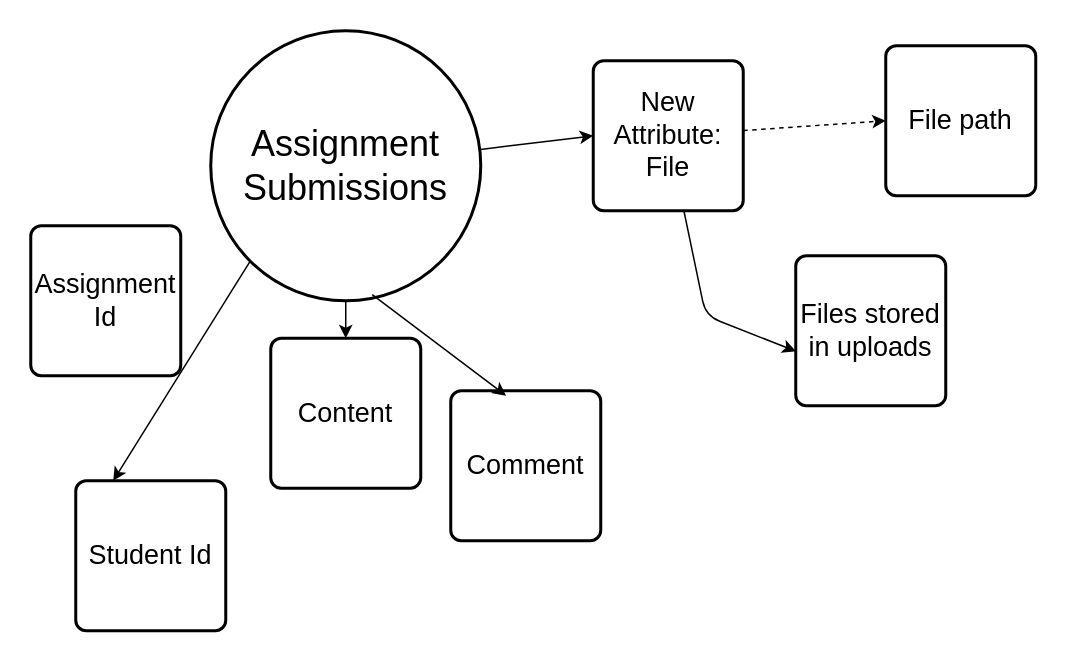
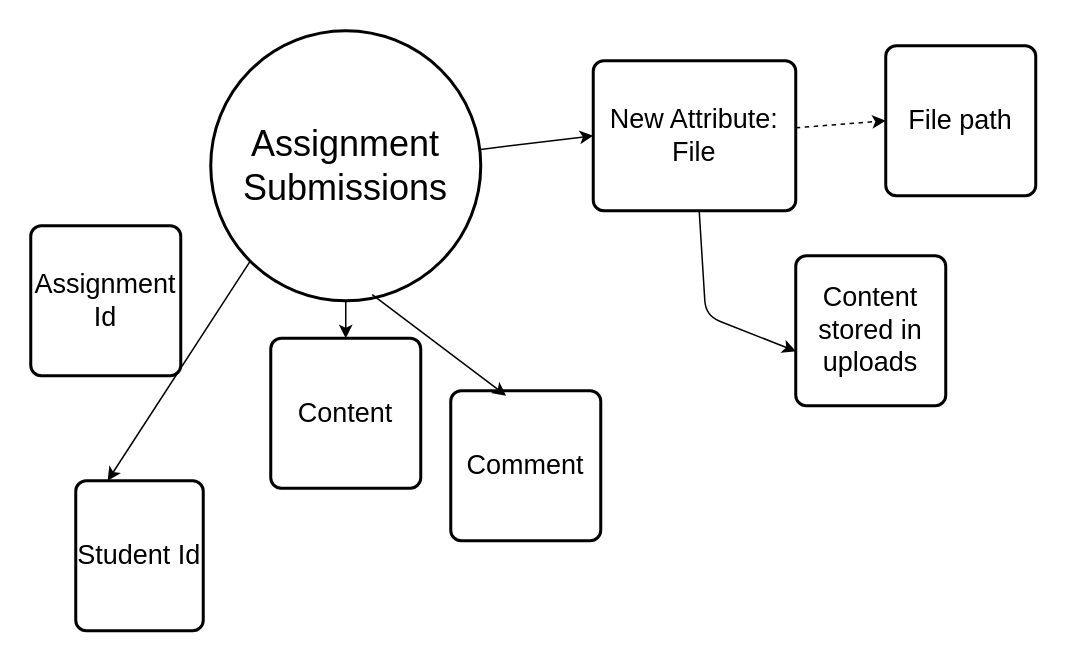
  <mxCell id="0" />
  <mxCell id="1" parent="0" />
  <mxCell id="2" style="edgeStyle=none;html=1;" edge="1" parent="1" source="5" target="6"><mxGeometry relative="1" as="geometry"><mxPoint x="230" y="310" as="targetPoint" /></mxGeometry></mxCell>
  <mxCell id="3" style="edgeStyle=none;html=1;exitX=0.145;exitY=0.855;exitDx=0;exitDy=0;exitPerimeter=0;entryX=0.25;entryY=0;entryDx=0;entryDy=0;" edge="1" parent="1" source="5" target="9"><mxGeometry relative="1" as="geometry" /></mxCell>
  <mxCell id="4" style="edgeStyle=none;html=1;entryX=0;entryY=0.5;entryDx=0;entryDy=0;" edge="1" parent="1" source="5" target="10"><mxGeometry relative="1" as="geometry" /></mxCell>
  <mxCell id="5" value="&lt;font style=&quot;font-size: 24px;&quot;&gt;Assignment&lt;/font&gt;&lt;div&gt;&lt;font style=&quot;font-size: 24px;&quot;&gt;Submissions&lt;/font&gt;&lt;/div&gt;" style="strokeWidth=2;html=1;shape=mxgraph.flowchart.start_2;whiteSpace=wrap;" vertex="1" parent="1"><mxGeometry x="140" y="20" width="180" height="180" as="geometry" /></mxCell>
  <mxCell id="6" value="&lt;font style=&quot;font-size: 18px;&quot;&gt;Content&lt;/font&gt;" style="rounded=1;whiteSpace=wrap;html=1;absoluteArcSize=1;arcSize=14;strokeWidth=2;" vertex="1" parent="1"><mxGeometry x="180" y="225" width="100" height="100" as="geometry" /></mxCell>
  <mxCell id="7" value="&lt;font style=&quot;font-size: 18px;&quot;&gt;Comment&lt;/font&gt;" style="rounded=1;whiteSpace=wrap;html=1;absoluteArcSize=1;arcSize=14;strokeWidth=2;" vertex="1" parent="1"><mxGeometry x="300" y="260" width="100" height="100" as="geometry" /></mxCell>
  <mxCell id="8" style="edgeStyle=none;html=1;entryX=0.369;entryY=0.033;entryDx=0;entryDy=0;entryPerimeter=0;exitX=0.598;exitY=0.977;exitDx=0;exitDy=0;exitPerimeter=0;" edge="1" parent="1" source="5" target="7"><mxGeometry relative="1" as="geometry" /></mxCell>
- <mxCell id="9" value="&lt;span style=&quot;font-size: 18px;&quot;&gt;Student Id&lt;/span&gt;" style="rounded=1;whiteSpace=wrap;html=1;absoluteArcSize=1;arcSize=14;strokeWidth=2;" vertex="1" parent="1"><mxGeometry x="50" y="320" width="100" height="100" as="geometry" /></mxCell>
- <mxCell id="10" value="&lt;span style=&quot;font-size: 18px;&quot;&gt;New Attribute:&lt;/span&gt;&lt;div&gt;&lt;span style=&quot;font-size: 18px;&quot;&gt;File&lt;/span&gt;&lt;/div&gt;" style="rounded=1;whiteSpace=wrap;html=1;absoluteArcSize=1;arcSize=14;strokeWidth=2;" vertex="1" parent="1"><mxGeometry x="395" y="40" width="100" height="100" as="geometry" /></mxCell>
+ <mxCell id="9" value="&lt;span style=&quot;font-size: 18px;&quot;&gt;Student Id&lt;/span&gt;" style="rounded=1;whiteSpace=wrap;html=1;absoluteArcSize=1;arcSize=14;strokeWidth=2;" vertex="1" parent="1"><mxGeometry x="50" y="320" width="85" height="100" as="geometry" /></mxCell>
+ <mxCell id="10" value="&lt;span style=&quot;font-size: 18px;&quot;&gt;New Attribute:&lt;/span&gt;&lt;div&gt;&lt;span style=&quot;font-size: 18px;&quot;&gt;File&lt;/span&gt;&lt;/div&gt;" style="rounded=1;whiteSpace=wrap;html=1;absoluteArcSize=1;arcSize=14;strokeWidth=2;" vertex="1" parent="1"><mxGeometry x="395" y="40" width="135" height="100" as="geometry" /></mxCell>
  <mxCell id="11" value="&lt;span style=&quot;font-size: 18px;&quot;&gt;File path&lt;/span&gt;" style="rounded=1;whiteSpace=wrap;html=1;absoluteArcSize=1;arcSize=14;strokeWidth=2;" vertex="1" parent="1"><mxGeometry x="590" y="30" width="100" height="100" as="geometry" /></mxCell>
  <mxCell id="12" style="edgeStyle=none;html=1;entryX=0;entryY=0.5;entryDx=0;entryDy=0;dashed=1;" edge="1" parent="1" source="10" target="11"><mxGeometry relative="1" as="geometry" /></mxCell>
- <mxCell id="13" value="&lt;span style=&quot;font-size: 18px;&quot;&gt;Files stored in uploads&lt;/span&gt;" style="rounded=1;whiteSpace=wrap;html=1;absoluteArcSize=1;arcSize=14;strokeWidth=2;" vertex="1" parent="1"><mxGeometry x="530" y="170" width="100" height="100" as="geometry" /></mxCell>
+ <mxCell id="13" value="&lt;span style=&quot;font-size: 18px;&quot;&gt;Content stored in uploads&lt;/span&gt;" style="rounded=1;whiteSpace=wrap;html=1;absoluteArcSize=1;arcSize=14;strokeWidth=2;" vertex="1" parent="1"><mxGeometry x="530" y="170" width="100" height="100" as="geometry" /></mxCell>
  <mxCell id="14" style="edgeStyle=none;html=1;entryX=0.001;entryY=0.637;entryDx=0;entryDy=0;entryPerimeter=0;" edge="1" parent="1" source="10" target="13"><mxGeometry relative="1" as="geometry"><Array as="points"><mxPoint x="470" y="210" /></Array></mxGeometry></mxCell>
  <mxCell id="15" value="&lt;span style=&quot;font-size: 18px;&quot;&gt;Assignment Id&lt;/span&gt;" style="rounded=1;whiteSpace=wrap;html=1;absoluteArcSize=1;arcSize=14;strokeWidth=2;" vertex="1" parent="1"><mxGeometry y="150" width="100" height="100" as="geometry" x="20" /></mxCell>
